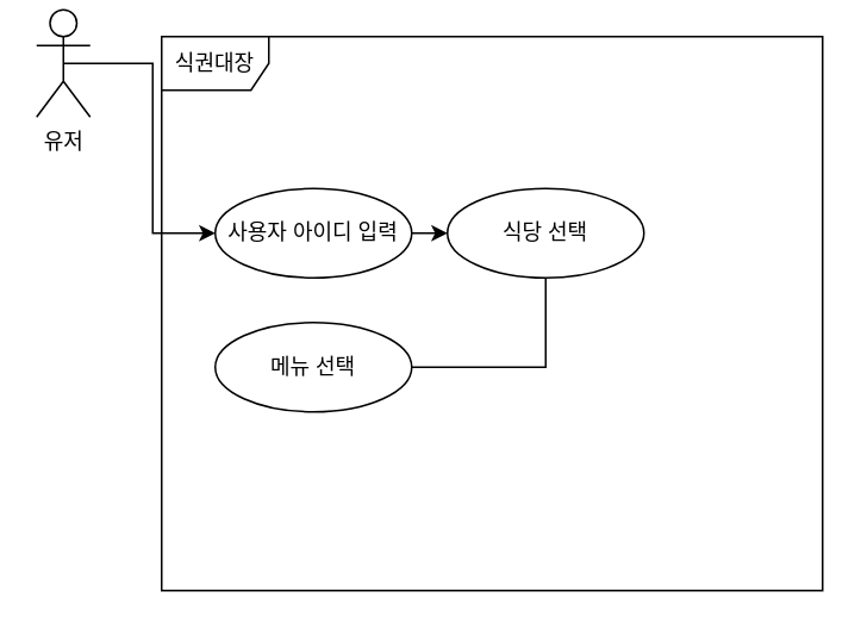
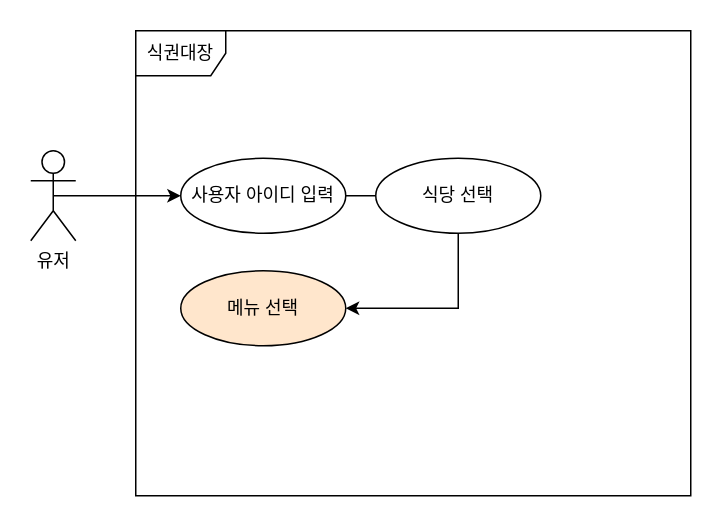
  <mxCell id="0" />
  <mxCell id="1" parent="0" />
  <mxCell id="2" style="edgeStyle=orthogonalEdgeStyle;rounded=0;orthogonalLoop=1;jettySize=auto;html=1;exitX=0.5;exitY=0.5;exitDx=0;exitDy=0;exitPerimeter=0;entryX=0;entryY=0.5;entryDx=0;entryDy=0;" edge="1" parent="1" source="3" target="6"><mxGeometry relative="1" as="geometry"><mxPoint x="120" y="130" as="targetPoint" /></mxGeometry></mxCell>
- <mxCell id="3" value="유저&lt;br&gt;" style="shape=umlActor;verticalLabelPosition=bottom;verticalAlign=top;html=1;outlineConnect=0;" vertex="1" parent="1"><mxGeometry x="20" y="5" width="30" height="60" as="geometry" /></mxCell>
+ <mxCell id="3" value="유저&lt;br&gt;" style="shape=umlActor;verticalLabelPosition=bottom;verticalAlign=top;html=1;outlineConnect=0;" vertex="1" parent="1"><mxGeometry x="20" y="100" width="30" height="60" as="geometry" /></mxCell>
  <mxCell id="4" value="식권대장" style="shape=umlFrame;whiteSpace=wrap;html=1;pointerEvents=0;" vertex="1" parent="1"><mxGeometry x="90" y="20" width="370" height="310" as="geometry" /></mxCell>
- <mxCell id="5" style="edgeStyle=orthogonalEdgeStyle;rounded=0;orthogonalLoop=1;jettySize=auto;html=1;exitX=1;exitY=0.5;exitDx=0;exitDy=0;entryX=0;entryY=0.5;entryDx=0;entryDy=0;" edge="1" parent="1" source="6" target="8"><mxGeometry relative="1" as="geometry" /></mxCell>
+ <mxCell id="5" style="edgeStyle=orthogonalEdgeStyle;rounded=0;orthogonalLoop=1;jettySize=auto;html=1;exitX=1;exitY=0.5;exitDx=0;exitDy=0;entryX=0;entryY=0.5;entryDx=0;entryDy=0;endArrow=none;" edge="1" parent="1" source="6" target="8"><mxGeometry relative="1" as="geometry" /></mxCell>
  <mxCell id="6" value="사용자 아이디 입력" style="ellipse;whiteSpace=wrap;html=1;" vertex="1" parent="1"><mxGeometry x="120" y="105" width="110" height="50" as="geometry" /></mxCell>
- <mxCell id="7" style="edgeStyle=orthogonalEdgeStyle;rounded=0;orthogonalLoop=1;jettySize=auto;html=1;exitX=0.5;exitY=1;exitDx=0;exitDy=0;entryX=1;entryY=0.5;entryDx=0;entryDy=0;endArrow=none;" edge="1" parent="1" source="8" target="9"><mxGeometry relative="1" as="geometry" /></mxCell>
+ <mxCell id="7" style="edgeStyle=orthogonalEdgeStyle;rounded=0;orthogonalLoop=1;jettySize=auto;html=1;exitX=0.5;exitY=1;exitDx=0;exitDy=0;entryX=1;entryY=0.5;entryDx=0;entryDy=0;" edge="1" parent="1" source="8" target="9"><mxGeometry relative="1" as="geometry" /></mxCell>
  <mxCell id="8" value="식당 선택" style="ellipse;whiteSpace=wrap;html=1;" vertex="1" parent="1"><mxGeometry x="250" y="105" width="110" height="50" as="geometry" /></mxCell>
- <mxCell id="9" value="메뉴 선택" style="ellipse;whiteSpace=wrap;html=1;" vertex="1" parent="1"><mxGeometry x="120" y="180" width="110" height="50" as="geometry" /></mxCell>
+ <mxCell id="9" value="메뉴 선택" style="ellipse;whiteSpace=wrap;html=1;fillColor=#ffe6cc;" vertex="1" parent="1"><mxGeometry x="120" y="180" width="110" height="50" as="geometry" /></mxCell>
